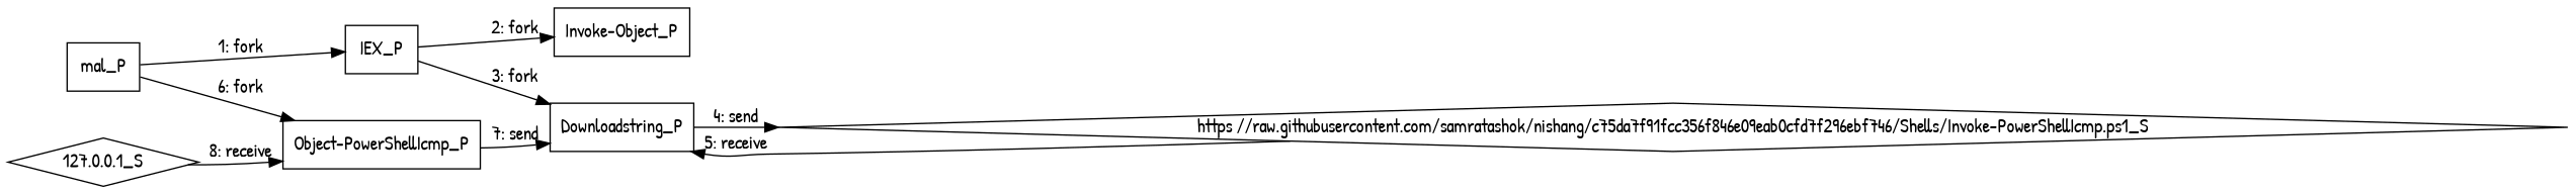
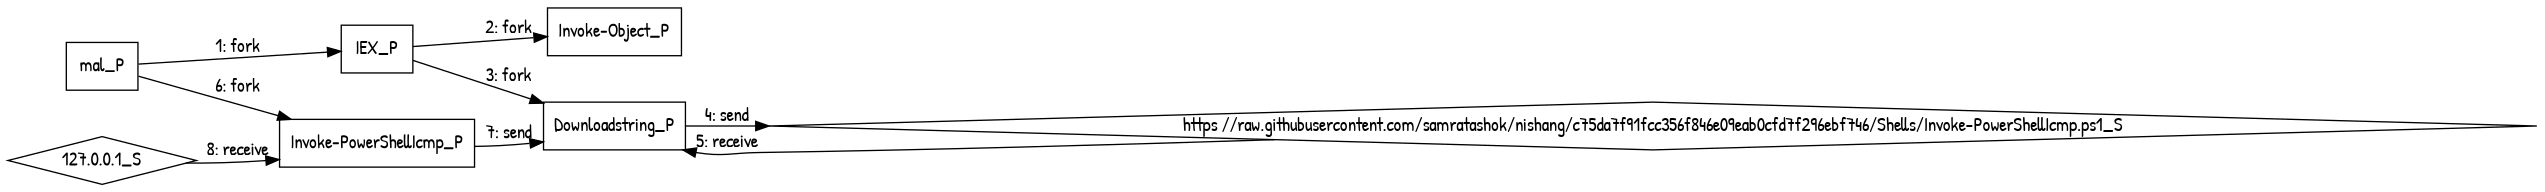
  digraph {
    engine=neato
    fixedsize=false
    fontname="Patrick Hand"
    fontsize=10
    nodesep=0.3
    rankdir=LR
    ranksep=0
    splines=true
    node [fontname="Patrick Hand" node_type=Process shape=box]
    edge [fontname="Patrick Hand"]
    mal_P
    IEX_P
-   "Invoke-PowerShellIcmp_P" [label="Object-PowerShellIcmp_P"]
+   "Invoke-PowerShellIcmp_P"
    n4 [label="Invoke-Object_P"]
    Downloadstring_P
    "https //raw.githubusercontent.com/samratashok/nishang/c75da7f91fcc356f846e09eab0cfd7f296ebf746/Shells/Invoke-PowerShellIcmp.ps1_S" [node_type=Socket shape=diamond]
    "127.0.0.1_S" [node_type=Socket shape=diamond]
    mal_P -> IEX_P [label="1: fork"]
    mal_P -> "Invoke-PowerShellIcmp_P" [label="6: fork"]
    IEX_P -> n4 [label="2: fork"]
    IEX_P -> Downloadstring_P [label="3: fork"]
    "Invoke-PowerShellIcmp_P" -> Downloadstring_P [label="7: send"]
    Downloadstring_P -> "https //raw.githubusercontent.com/samratashok/nishang/c75da7f91fcc356f846e09eab0cfd7f296ebf746/Shells/Invoke-PowerShellIcmp.ps1_S" [label="4: send"]
    "https //raw.githubusercontent.com/samratashok/nishang/c75da7f91fcc356f846e09eab0cfd7f296ebf746/Shells/Invoke-PowerShellIcmp.ps1_S" -> Downloadstring_P [label="5: receive"]
    "127.0.0.1_S" -> "Invoke-PowerShellIcmp_P" [label="8: receive"]
  }
